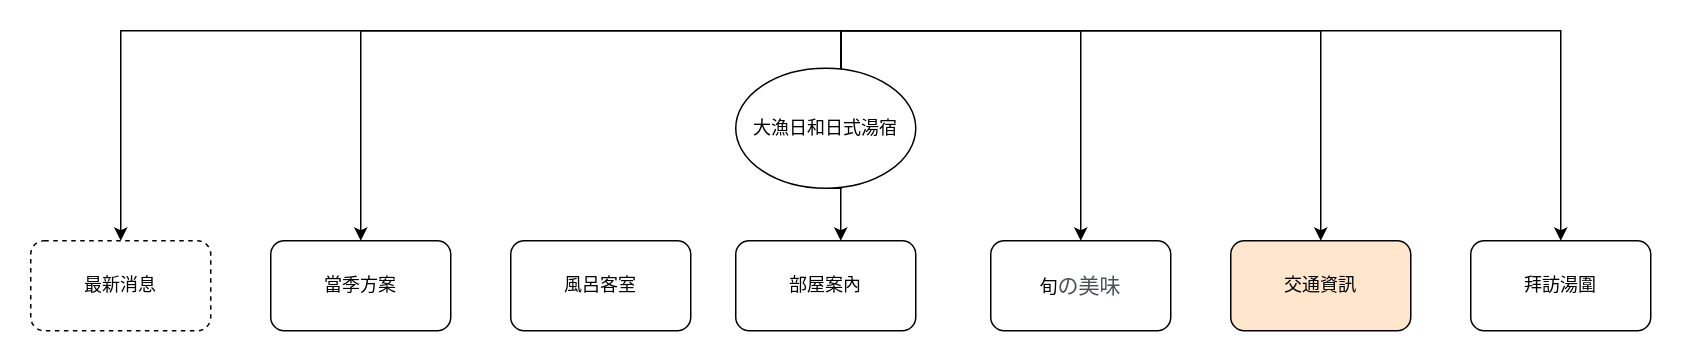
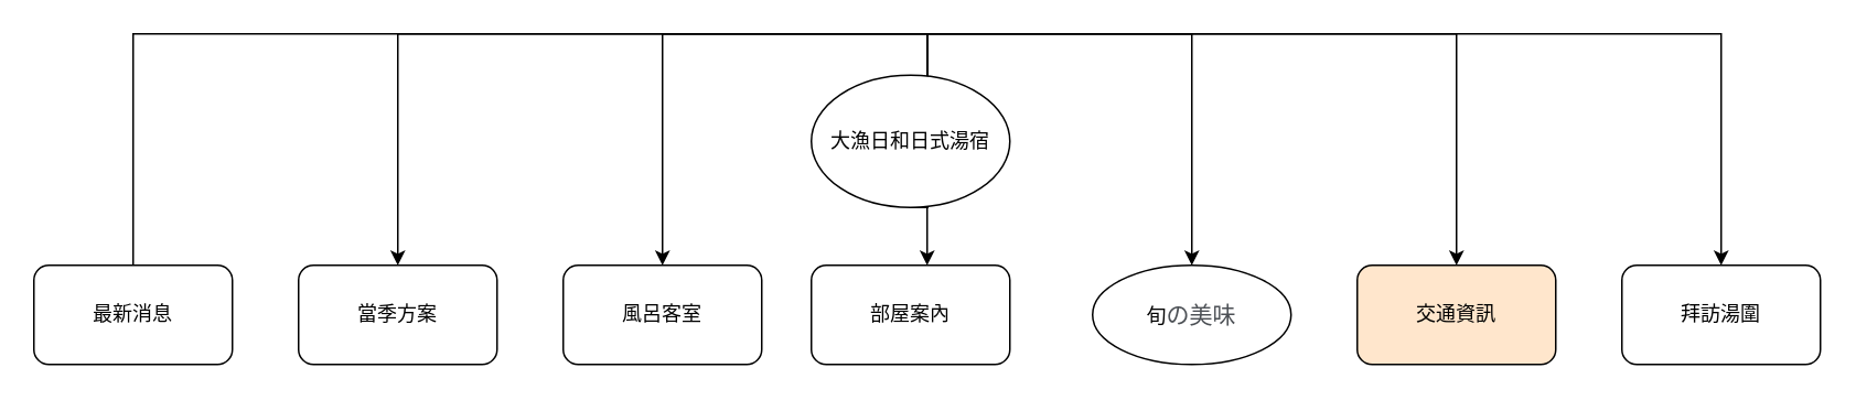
  <mxCell id="0" />
  <mxCell id="1" parent="0" />
- <mxCell id="2" style="edgeStyle=orthogonalEdgeStyle;rounded=0;orthogonalLoop=1;jettySize=auto;html=1;exitX=0.5;exitY=1;exitDx=0;exitDy=0;entryX=0.5;entryY=0;entryDx=0;entryDy=0;" parent="1" source="9" target="10" edge="1"><mxGeometry relative="1" as="geometry"><Array as="points"><mxPoint x="560" y="20" /><mxPoint x="80" y="20" /></Array></mxGeometry></mxCell>
+ <mxCell id="2" style="edgeStyle=orthogonalEdgeStyle;rounded=0;orthogonalLoop=1;jettySize=auto;html=1;exitX=0.5;exitY=1;exitDx=0;exitDy=0;entryX=0.5;entryY=0;entryDx=0;entryDy=0;endArrow=none;" parent="1" source="9" target="10" edge="1"><mxGeometry relative="1" as="geometry"><Array as="points"><mxPoint x="560" y="20" /><mxPoint x="80" y="20" /></Array></mxGeometry></mxCell>
  <mxCell id="3" style="edgeStyle=orthogonalEdgeStyle;rounded=0;orthogonalLoop=1;jettySize=auto;html=1;exitX=0.5;exitY=1;exitDx=0;exitDy=0;entryX=0.5;entryY=0;entryDx=0;entryDy=0;" parent="1" source="9" target="11" edge="1"><mxGeometry relative="1" as="geometry"><Array as="points"><mxPoint x="560" y="20" /><mxPoint x="240" y="20" /></Array></mxGeometry></mxCell>
+ <mxCell id="4" style="edgeStyle=orthogonalEdgeStyle;rounded=0;orthogonalLoop=1;jettySize=auto;html=1;exitX=0.5;exitY=1;exitDx=0;exitDy=0;" parent="1" source="9" target="12" edge="1"><mxGeometry relative="1" as="geometry"><Array as="points"><mxPoint x="560" y="20" /><mxPoint x="400" y="20" /></Array></mxGeometry></mxCell>
  <mxCell id="5" style="edgeStyle=orthogonalEdgeStyle;rounded=0;orthogonalLoop=1;jettySize=auto;html=1;exitX=0.5;exitY=1;exitDx=0;exitDy=0;" parent="1" source="9" target="13" edge="1"><mxGeometry relative="1" as="geometry"><Array as="points"><mxPoint x="560" y="30" /><mxPoint x="560" y="30" /></Array></mxGeometry></mxCell>
  <mxCell id="6" style="edgeStyle=orthogonalEdgeStyle;rounded=0;orthogonalLoop=1;jettySize=auto;html=1;exitX=0.5;exitY=1;exitDx=0;exitDy=0;entryX=0.5;entryY=0;entryDx=0;entryDy=0;" parent="1" source="9" target="14" edge="1"><mxGeometry relative="1" as="geometry"><Array as="points"><mxPoint x="560" y="20" /><mxPoint x="720" y="20" /></Array></mxGeometry></mxCell>
  <mxCell id="7" style="edgeStyle=orthogonalEdgeStyle;rounded=0;orthogonalLoop=1;jettySize=auto;html=1;exitX=0.5;exitY=1;exitDx=0;exitDy=0;entryX=0.5;entryY=0;entryDx=0;entryDy=0;" parent="1" source="9" target="15" edge="1"><mxGeometry relative="1" as="geometry"><Array as="points"><mxPoint x="560" y="20" /><mxPoint x="880" y="20" /></Array></mxGeometry></mxCell>
  <mxCell id="8" style="edgeStyle=orthogonalEdgeStyle;rounded=0;orthogonalLoop=1;jettySize=auto;html=1;exitX=0.5;exitY=1;exitDx=0;exitDy=0;" parent="1" source="9" target="16" edge="1"><mxGeometry relative="1" as="geometry"><Array as="points"><mxPoint x="560" y="20" /><mxPoint x="1040" y="20" /></Array></mxGeometry></mxCell>
  <mxCell id="9" value="大漁日和日式湯宿" style="ellipse;whiteSpace=wrap;html=1;" parent="1" vertex="1"><mxGeometry x="490" y="45" width="120" height="80" as="geometry" /></mxCell>
- <mxCell id="10" value="最新消息" style="rounded=1;whiteSpace=wrap;html=1;dashed=1;" parent="1" vertex="1"><mxGeometry x="20" y="160" width="120" height="60" as="geometry" /></mxCell>
+ <mxCell id="10" value="最新消息" style="rounded=1;whiteSpace=wrap;html=1;" parent="1" vertex="1"><mxGeometry x="20" y="160" width="120" height="60" as="geometry" /></mxCell>
  <mxCell id="11" value="當季方案" style="rounded=1;whiteSpace=wrap;html=1;" parent="1" vertex="1"><mxGeometry x="180" y="160" width="120" height="60" as="geometry" /></mxCell>
  <mxCell id="12" value="風呂客室" style="rounded=1;whiteSpace=wrap;html=1;" parent="1" vertex="1"><mxGeometry x="340" y="160" width="120" height="60" as="geometry" /></mxCell>
  <mxCell id="13" value="部屋案內" style="rounded=1;whiteSpace=wrap;html=1;" parent="1" vertex="1"><mxGeometry x="490" y="160" width="120" height="60" as="geometry" /></mxCell>
- <mxCell id="14" value="旬&lt;span style=&quot;color: rgb(77 , 81 , 86) ; font-family: &amp;#34;arial&amp;#34; , sans-serif ; font-size: 14px ; text-align: left ; background-color: rgb(255 , 255 , 255)&quot;&gt;の美味&lt;/span&gt;" style="rounded=1;whiteSpace=wrap;html=1;" parent="1" vertex="1"><mxGeometry x="660" y="160" width="120" height="60" as="geometry" /></mxCell>
+ <mxCell id="14" value="旬&lt;span style=&quot;color: rgb(77 , 81 , 86) ; font-family: &amp;#34;arial&amp;#34; , sans-serif ; font-size: 14px ; text-align: left ; background-color: rgb(255 , 255 , 255)&quot;&gt;の美味&lt;/span&gt;" style="ellipse;whiteSpace=wrap;html=1;" parent="1" vertex="1"><mxGeometry x="660" y="160" width="120" height="60" as="geometry" /></mxCell>
  <mxCell id="15" value="交通資訊" style="rounded=1;whiteSpace=wrap;html=1;fillColor=#ffe6cc;" parent="1" vertex="1"><mxGeometry x="820" y="160" width="120" height="60" as="geometry" /></mxCell>
  <mxCell id="16" value="拜訪湯圍" style="rounded=1;whiteSpace=wrap;html=1;" parent="1" vertex="1"><mxGeometry x="980" y="160" width="120" height="60" as="geometry" /></mxCell>
